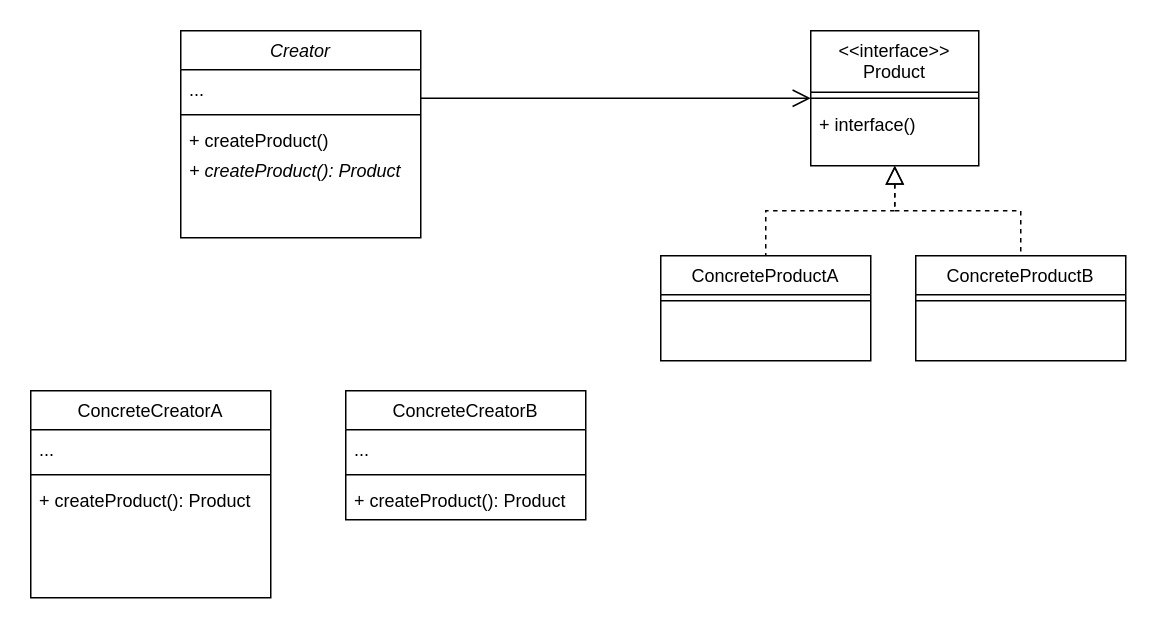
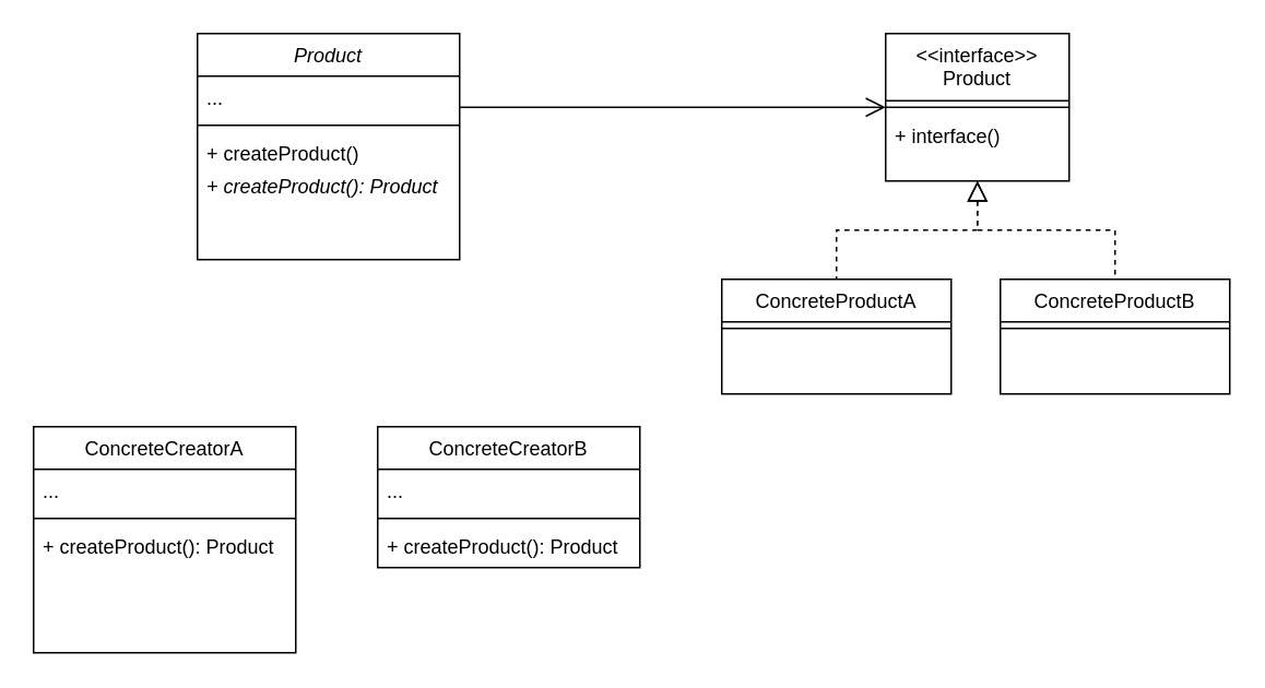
  <mxCell id="0" />
  <mxCell id="1" parent="0" />
- <mxCell id="2" value="Creator" style="swimlane;fontStyle=2;align=center;verticalAlign=top;childLayout=stackLayout;horizontal=1;startSize=26;horizontalStack=0;resizeParent=1;resizeLast=0;collapsible=1;marginBottom=0;rounded=0;shadow=0;strokeWidth=1;" vertex="1" parent="1"><mxGeometry x="120" y="20" width="160" height="138" as="geometry"><mxRectangle x="220" y="120" width="160" height="26" as="alternateBounds" /></mxGeometry></mxCell>
+ <mxCell id="2" value="Product" style="swimlane;fontStyle=2;align=center;verticalAlign=top;childLayout=stackLayout;horizontal=1;startSize=26;horizontalStack=0;resizeParent=1;resizeLast=0;collapsible=1;marginBottom=0;rounded=0;shadow=0;strokeWidth=1;" vertex="1" parent="1"><mxGeometry x="120" y="20" width="160" height="138" as="geometry"><mxRectangle x="220" y="120" width="160" height="26" as="alternateBounds" /></mxGeometry></mxCell>
  <mxCell id="3" value="..." style="text;align=left;verticalAlign=top;spacingLeft=4;spacingRight=4;overflow=hidden;rotatable=0;points=[[0,0.5],[1,0.5]];portConstraint=eastwest;" vertex="1" parent="2"><mxGeometry y="26" width="160" height="26" as="geometry" /></mxCell>
  <mxCell id="4" value="" style="line;html=1;strokeWidth=1;align=left;verticalAlign=middle;spacingTop=-1;spacingLeft=3;spacingRight=3;rotatable=0;labelPosition=right;points=[];portConstraint=eastwest;" vertex="1" parent="2"><mxGeometry y="52" width="160" height="8" as="geometry" /></mxCell>
  <mxCell id="5" value="+ createProduct()" style="text;align=left;verticalAlign=top;spacingLeft=4;spacingRight=4;overflow=hidden;rotatable=0;points=[[0,0.5],[1,0.5]];portConstraint=eastwest;" vertex="1" parent="2"><mxGeometry y="60" width="160" height="26" as="geometry" /></mxCell>
  <mxCell id="6" value="ConcreteCreatorA" style="swimlane;fontStyle=0;align=center;verticalAlign=top;childLayout=stackLayout;horizontal=1;startSize=26;horizontalStack=0;resizeParent=1;resizeLast=0;collapsible=1;marginBottom=0;rounded=0;shadow=0;strokeWidth=1;" vertex="1" parent="1"><mxGeometry x="20" y="260" width="160" height="138" as="geometry"><mxRectangle x="130" y="380" width="160" height="26" as="alternateBounds" /></mxGeometry></mxCell>
  <mxCell id="7" value="..." style="text;align=left;verticalAlign=top;spacingLeft=4;spacingRight=4;overflow=hidden;rotatable=0;points=[[0,0.5],[1,0.5]];portConstraint=eastwest;" vertex="1" parent="6"><mxGeometry y="26" width="160" height="26" as="geometry" /></mxCell>
  <mxCell id="8" value="" style="line;html=1;strokeWidth=1;align=left;verticalAlign=middle;spacingTop=-1;spacingLeft=3;spacingRight=3;rotatable=0;labelPosition=right;points=[];portConstraint=eastwest;" vertex="1" parent="6"><mxGeometry y="52" width="160" height="8" as="geometry" /></mxCell>
  <mxCell id="9" value="+ createProduct(): Product" style="text;align=left;verticalAlign=top;spacingLeft=4;spacingRight=4;overflow=hidden;rotatable=0;points=[[0,0.5],[1,0.5]];portConstraint=eastwest;fontStyle=0" vertex="1" parent="6"><mxGeometry y="60" width="160" height="26" as="geometry" /></mxCell>
  <mxCell id="10" value="ConcreteCreatorB" style="swimlane;fontStyle=0;align=center;verticalAlign=top;childLayout=stackLayout;horizontal=1;startSize=26;horizontalStack=0;resizeParent=1;resizeLast=0;collapsible=1;marginBottom=0;rounded=0;shadow=0;strokeWidth=1;" vertex="1" parent="1"><mxGeometry x="230" y="260" width="160" height="86" as="geometry"><mxRectangle x="340" y="380" width="170" height="26" as="alternateBounds" /></mxGeometry></mxCell>
  <mxCell id="11" value="..." style="text;align=left;verticalAlign=top;spacingLeft=4;spacingRight=4;overflow=hidden;rotatable=0;points=[[0,0.5],[1,0.5]];portConstraint=eastwest;" vertex="1" parent="10"><mxGeometry y="26" width="160" height="26" as="geometry" /></mxCell>
  <mxCell id="12" value="" style="line;html=1;strokeWidth=1;align=left;verticalAlign=middle;spacingTop=-1;spacingLeft=3;spacingRight=3;rotatable=0;labelPosition=right;points=[];portConstraint=eastwest;" vertex="1" parent="10"><mxGeometry y="52" width="160" height="8" as="geometry" /></mxCell>
  <mxCell id="13" value="+ createProduct(): Product" style="text;align=left;verticalAlign=top;spacingLeft=4;spacingRight=4;overflow=hidden;rotatable=0;points=[[0,0.5],[1,0.5]];portConstraint=eastwest;fontStyle=0" vertex="1" parent="10"><mxGeometry y="60" width="160" height="26" as="geometry" /></mxCell>
  <mxCell id="14" value="" style="endArrow=open;shadow=0;strokeWidth=1;strokeColor=#000000;rounded=0;endFill=1;edgeStyle=elbowEdgeStyle;elbow=vertical;startSize=6;endSize=10;" edge="1" parent="1" source="2" target="18"><mxGeometry x="0.5" y="41" relative="1" as="geometry"><mxPoint x="280" y="92" as="sourcePoint" /><mxPoint x="440" y="92" as="targetPoint" /><mxPoint x="-40" y="32" as="offset" /></mxGeometry></mxCell>
  <mxCell id="15" value="+ createProduct(): Product" style="text;align=left;verticalAlign=top;spacingLeft=4;spacingRight=4;overflow=hidden;rotatable=0;points=[[0,0.5],[1,0.5]];portConstraint=eastwest;fontStyle=2" vertex="1" parent="1"><mxGeometry x="120" y="100" width="160" height="26" as="geometry" /></mxCell>
  <mxCell id="16" style="edgeStyle=orthogonalEdgeStyle;rounded=0;orthogonalLoop=1;jettySize=auto;html=1;exitX=0.5;exitY=1;exitDx=0;exitDy=0;dashed=1;startArrow=block;startFill=0;endArrow=none;endFill=0;strokeWidth=1;startSize=10;" edge="1" parent="1" source="18" target="21"><mxGeometry relative="1" as="geometry" /></mxCell>
  <mxCell id="17" style="edgeStyle=orthogonalEdgeStyle;rounded=0;orthogonalLoop=1;jettySize=auto;html=1;exitX=0.5;exitY=1;exitDx=0;exitDy=0;entryX=0.5;entryY=0;entryDx=0;entryDy=0;dashed=1;startArrow=block;startFill=0;endArrow=none;endFill=0;endSize=6;startSize=10;" edge="1" parent="1" source="18" target="23"><mxGeometry relative="1" as="geometry" /></mxCell>
  <mxCell id="18" value="&lt;&lt;interface&gt;&gt; &#10;Product" style="swimlane;fontStyle=0;align=center;verticalAlign=top;childLayout=stackLayout;horizontal=1;startSize=41;horizontalStack=0;resizeParent=1;resizeLast=0;collapsible=1;marginBottom=0;rounded=0;shadow=0;strokeWidth=1;" vertex="1" parent="1"><mxGeometry x="540" y="20" width="112" height="90" as="geometry"><mxRectangle x="550" y="140" width="160" height="26" as="alternateBounds" /></mxGeometry></mxCell>
  <mxCell id="19" value="" style="line;html=1;strokeWidth=1;align=left;verticalAlign=middle;spacingTop=-1;spacingLeft=3;spacingRight=3;rotatable=0;labelPosition=right;points=[];portConstraint=eastwest;" vertex="1" parent="18"><mxGeometry y="41" width="112" height="8" as="geometry" /></mxCell>
  <mxCell id="20" value="+ interface()" style="text;align=left;verticalAlign=top;spacingLeft=4;spacingRight=4;overflow=hidden;rotatable=0;points=[[0,0.5],[1,0.5]];portConstraint=eastwest;" vertex="1" parent="18"><mxGeometry y="49" width="112" height="26" as="geometry" /></mxCell>
  <mxCell id="21" value="ConcreteProductA" style="swimlane;fontStyle=0;align=center;verticalAlign=top;childLayout=stackLayout;horizontal=1;startSize=26;horizontalStack=0;resizeParent=1;resizeLast=0;collapsible=1;marginBottom=0;rounded=0;shadow=0;strokeWidth=1;" vertex="1" parent="1"><mxGeometry x="440" y="170" width="140" height="70" as="geometry"><mxRectangle x="130" y="380" width="160" height="26" as="alternateBounds" /></mxGeometry></mxCell>
  <mxCell id="22" value="" style="line;html=1;strokeWidth=1;align=left;verticalAlign=middle;spacingTop=-1;spacingLeft=3;spacingRight=3;rotatable=0;labelPosition=right;points=[];portConstraint=eastwest;" vertex="1" parent="21"><mxGeometry y="26" width="140" height="8" as="geometry" /></mxCell>
  <mxCell id="23" value="ConcreteProductB" style="swimlane;fontStyle=0;align=center;verticalAlign=top;childLayout=stackLayout;horizontal=1;startSize=26;horizontalStack=0;resizeParent=1;resizeLast=0;collapsible=1;marginBottom=0;rounded=0;shadow=0;strokeWidth=1;" vertex="1" parent="1"><mxGeometry x="610" y="170" width="140" height="70" as="geometry"><mxRectangle x="130" y="380" width="160" height="26" as="alternateBounds" /></mxGeometry></mxCell>
  <mxCell id="24" value="" style="line;html=1;strokeWidth=1;align=left;verticalAlign=middle;spacingTop=-1;spacingLeft=3;spacingRight=3;rotatable=0;labelPosition=right;points=[];portConstraint=eastwest;" vertex="1" parent="23"><mxGeometry y="26" width="140" height="8" as="geometry" /></mxCell>
